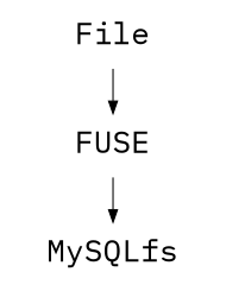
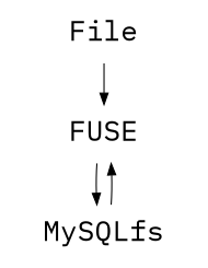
  digraph {
    fontname="IBM Plex Mono"
    node [color=invis fontname="IBM Plex Mono" fontsize=25 labelfontsize=50]
    edge [fontname="IBM Plex Mono"]
    File
    FUSE
    MySQLfs
    File -> FUSE
    FUSE -> MySQLfs
+   MySQLfs -> FUSE
  }
